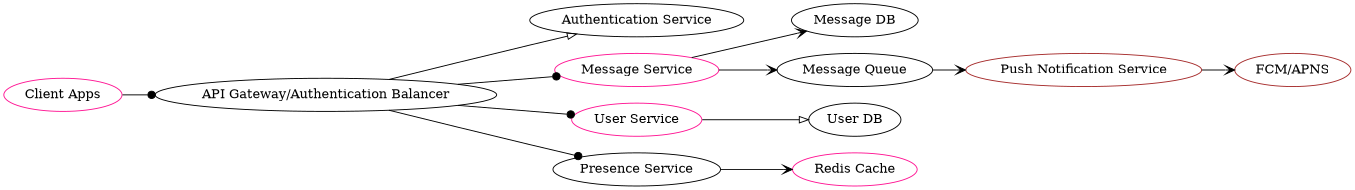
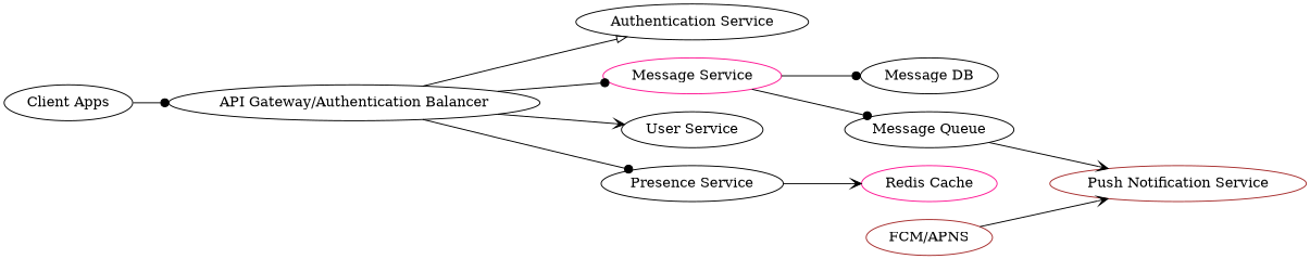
  digraph {
    rankdir=LR
    node [color=black]
    edge [arrowhead=vee]
-   n1 [color=deeppink label="Client Apps"]
+   n1 [label="Client Apps"]
    n2 [label="API Gateway/Authentication Balancer"]
    n3 [label="Authentication Service"]
    n4 [color=deeppink label="Message Service"]
-   n5 [color=deeppink label="User Service"]
+   n5 [label="User Service"]
    n6 [label="Presence Service"]
    n7 [label="Message DB"]
    n8 [label="Message Queue"]
-   n9 [label="User DB"]
    n10 [color=deeppink label="Redis Cache"]
    n11 [color=brown label="Push Notification Service"]
    n12 [color=brown label="FCM/APNS"]
    n1 -> n2 [arrowhead=dot]
    n2 -> n3 [arrowhead=onormal]
    n2 -> n4 [arrowhead=dot]
-   n2 -> n5 [arrowhead=dot]
+   n2 -> n5
    n2 -> n6 [arrowhead=dot]
-   n4 -> n7
-   n4 -> n8
-   n5 -> n9 [arrowhead=onormal]
+   n4 -> n7 [arrowhead=dot]
+   n4 -> n8 [arrowhead=dot]
    n6 -> n10
    n8 -> n11
-   n11 -> n12
+   n12 -> n11
  }
